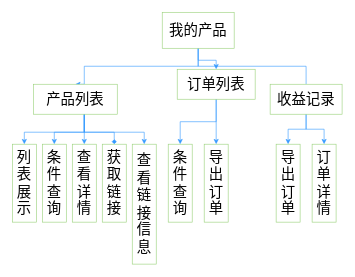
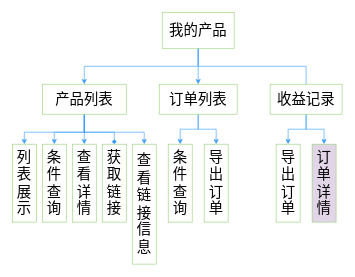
  <mxCell id="0" />
  <mxCell id="1" parent="0" />
  <mxCell id="2" style="edgeStyle=orthogonalEdgeStyle;rounded=0;orthogonalLoop=1;jettySize=auto;html=1;entryX=0.5;entryY=0;entryDx=0;entryDy=0;fontSize=24;strokeColor=#3399FF;" edge="1" parent="1" source="5" target="11"><mxGeometry relative="1" as="geometry"><Array as="points"><mxPoint x="330" y="110" /><mxPoint x="140" y="110" /></Array></mxGeometry></mxCell>
  <mxCell id="3" style="edgeStyle=orthogonalEdgeStyle;rounded=0;orthogonalLoop=1;jettySize=auto;html=1;entryX=0.5;entryY=0;entryDx=0;entryDy=0;fontSize=24;strokeColor=#3399FF;" edge="1" parent="1" source="5" target="14"><mxGeometry relative="1" as="geometry" /></mxCell>
  <mxCell id="4" style="edgeStyle=orthogonalEdgeStyle;rounded=0;orthogonalLoop=1;jettySize=auto;html=1;entryX=0.5;entryY=0;entryDx=0;entryDy=0;fontSize=24;strokeColor=#3399FF;endArrow=none;" edge="1" parent="1" source="5" target="17"><mxGeometry relative="1" as="geometry"><Array as="points"><mxPoint x="330" y="110" /><mxPoint x="510" y="110" /></Array></mxGeometry></mxCell>
  <mxCell id="5" value="我的产品" style="rounded=0;whiteSpace=wrap;html=1;fontSize=24;strokeColor=#97D077;" vertex="1" parent="1"><mxGeometry x="270" y="20" width="120" height="60" as="geometry" /></mxCell>
  <mxCell id="6" style="edgeStyle=orthogonalEdgeStyle;rounded=0;orthogonalLoop=1;jettySize=auto;html=1;entryX=0.5;entryY=0;entryDx=0;entryDy=0;strokeColor=#3399FF;" edge="1" parent="1" source="11" target="18"><mxGeometry relative="1" as="geometry"><Array as="points"><mxPoint x="140" y="220" /><mxPoint x="40" y="220" /></Array></mxGeometry></mxCell>
  <mxCell id="7" style="edgeStyle=orthogonalEdgeStyle;rounded=0;orthogonalLoop=1;jettySize=auto;html=1;entryX=0.5;entryY=0;entryDx=0;entryDy=0;strokeColor=#3399FF;" edge="1" parent="1" source="11" target="19"><mxGeometry relative="1" as="geometry"><Array as="points"><mxPoint x="140" y="220" /><mxPoint x="90" y="220" /></Array></mxGeometry></mxCell>
  <mxCell id="8" style="edgeStyle=orthogonalEdgeStyle;rounded=0;orthogonalLoop=1;jettySize=auto;html=1;entryX=0.5;entryY=0;entryDx=0;entryDy=0;strokeColor=#3399FF;" edge="1" parent="1" source="11" target="20"><mxGeometry relative="1" as="geometry"><Array as="points"><mxPoint x="140" y="230" /><mxPoint x="140" y="230" /></Array></mxGeometry></mxCell>
  <mxCell id="9" style="edgeStyle=orthogonalEdgeStyle;rounded=0;orthogonalLoop=1;jettySize=auto;html=1;entryX=0.5;entryY=0;entryDx=0;entryDy=0;strokeColor=#3399FF;endArrow=diamond;" edge="1" parent="1" source="11" target="21"><mxGeometry relative="1" as="geometry"><Array as="points"><mxPoint x="140" y="220" /><mxPoint x="190" y="220" /></Array></mxGeometry></mxCell>
  <mxCell id="10" style="edgeStyle=orthogonalEdgeStyle;rounded=0;orthogonalLoop=1;jettySize=auto;html=1;strokeColor=#3399FF;" edge="1" parent="1" source="11" target="22"><mxGeometry relative="1" as="geometry"><Array as="points"><mxPoint x="140" y="220" /><mxPoint x="240" y="220" /></Array></mxGeometry></mxCell>
- <mxCell id="11" value="产品列表" style="rounded=0;whiteSpace=wrap;html=1;fontSize=24;strokeColor=#97D077;" vertex="1" parent="1"><mxGeometry x="55" y="140" width="140" height="50" as="geometry" /></mxCell>
+ <mxCell id="11" value="产品列表" style="rounded=0;whiteSpace=wrap;html=1;fontSize=24;strokeColor=#97D077;" vertex="1" parent="1"><mxGeometry x="70" y="140" width="140" height="50" as="geometry" /></mxCell>
  <mxCell id="12" style="edgeStyle=orthogonalEdgeStyle;rounded=0;orthogonalLoop=1;jettySize=auto;html=1;entryX=0.5;entryY=0;entryDx=0;entryDy=0;strokeColor=#3399FF;" edge="1" parent="1" source="14" target="23"><mxGeometry relative="1" as="geometry" /></mxCell>
  <mxCell id="13" style="edgeStyle=orthogonalEdgeStyle;rounded=0;orthogonalLoop=1;jettySize=auto;html=1;entryX=0.5;entryY=0;entryDx=0;entryDy=0;strokeColor=#3399FF;" edge="1" parent="1" source="14" target="24"><mxGeometry relative="1" as="geometry" /></mxCell>
- <mxCell id="14" value="订单列表" style="rounded=0;whiteSpace=wrap;html=1;fontSize=24;strokeColor=#97D077;" vertex="1" parent="1"><mxGeometry x="295" y="115" width="130" height="50" as="geometry" /></mxCell>
+ <mxCell id="14" value="订单列表" style="rounded=0;whiteSpace=wrap;html=1;fontSize=24;strokeColor=#97D077;" vertex="1" parent="1"><mxGeometry x="265" y="140" width="130" height="50" as="geometry" /></mxCell>
  <mxCell id="15" style="edgeStyle=orthogonalEdgeStyle;rounded=0;orthogonalLoop=1;jettySize=auto;html=1;entryX=0.5;entryY=0;entryDx=0;entryDy=0;strokeColor=#3399FF;" edge="1" parent="1" source="17" target="25"><mxGeometry relative="1" as="geometry" /></mxCell>
  <mxCell id="16" style="edgeStyle=orthogonalEdgeStyle;rounded=0;orthogonalLoop=1;jettySize=auto;html=1;entryX=0.5;entryY=0;entryDx=0;entryDy=0;strokeColor=#3399FF;" edge="1" parent="1" source="17" target="26"><mxGeometry relative="1" as="geometry" /></mxCell>
  <mxCell id="17" value="收益记录" style="rounded=0;whiteSpace=wrap;html=1;fontSize=24;strokeColor=#97D077;" vertex="1" parent="1"><mxGeometry x="450" y="140" width="120" height="50" as="geometry" /></mxCell>
  <mxCell id="18" value="列表展示" style="rounded=0;whiteSpace=wrap;html=1;fontSize=24;strokeColor=#97D077;" vertex="1" parent="1"><mxGeometry x="20" y="240" width="40" height="130" as="geometry" /></mxCell>
  <mxCell id="19" value="条件查询" style="rounded=0;whiteSpace=wrap;html=1;fontSize=24;strokeColor=#97D077;" vertex="1" parent="1"><mxGeometry x="70" y="240" width="40" height="130" as="geometry" /></mxCell>
  <mxCell id="20" value="查看详情" style="rounded=0;whiteSpace=wrap;html=1;fontSize=24;strokeColor=#97D077;" vertex="1" parent="1"><mxGeometry x="120" y="240" width="40" height="130" as="geometry" /></mxCell>
  <mxCell id="21" value="获取链接" style="rounded=0;whiteSpace=wrap;html=1;fontSize=24;strokeColor=#97D077;" vertex="1" parent="1"><mxGeometry x="170" y="240" width="40" height="130" as="geometry" /></mxCell>
  <mxCell id="22" value="查看链接信息" style="rounded=0;whiteSpace=wrap;html=1;fontSize=24;strokeColor=#97D077;" vertex="1" parent="1"><mxGeometry x="220" y="240" width="40" height="200" as="geometry" /></mxCell>
  <mxCell id="23" value="条件查询" style="rounded=0;whiteSpace=wrap;html=1;fontSize=24;strokeColor=#97D077;" vertex="1" parent="1"><mxGeometry x="280" y="240" width="40" height="130" as="geometry" /></mxCell>
  <mxCell id="24" value="导出订单" style="rounded=0;whiteSpace=wrap;html=1;fontSize=24;strokeColor=#97D077;" vertex="1" parent="1"><mxGeometry x="340" y="240" width="40" height="130" as="geometry" /></mxCell>
  <mxCell id="25" value="导出订单" style="rounded=0;whiteSpace=wrap;html=1;fontSize=24;strokeColor=#97D077;" vertex="1" parent="1"><mxGeometry x="460" y="240" width="40" height="130" as="geometry" /></mxCell>
- <mxCell id="26" value="订单详情" style="rounded=0;whiteSpace=wrap;html=1;fontSize=24;strokeColor=#97D077;" vertex="1" parent="1"><mxGeometry x="520" y="240" width="40" height="130" as="geometry" /></mxCell>
+ <mxCell id="26" value="订单详情" style="rounded=0;whiteSpace=wrap;html=1;fontSize=24;strokeColor=#97D077;fillColor=#e1d5e7;" vertex="1" parent="1"><mxGeometry x="520" y="240" width="40" height="130" as="geometry" /></mxCell>
